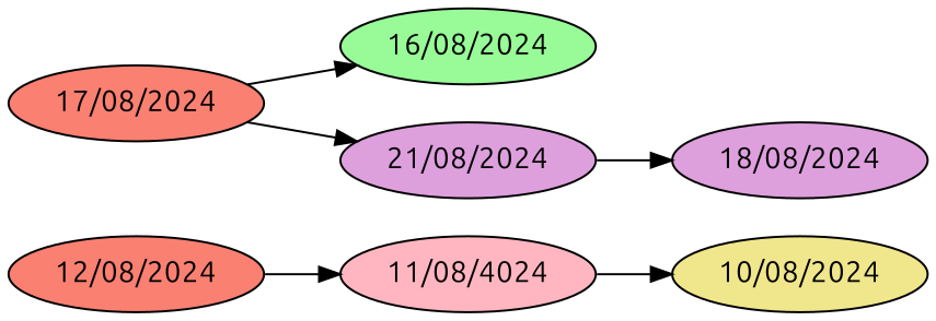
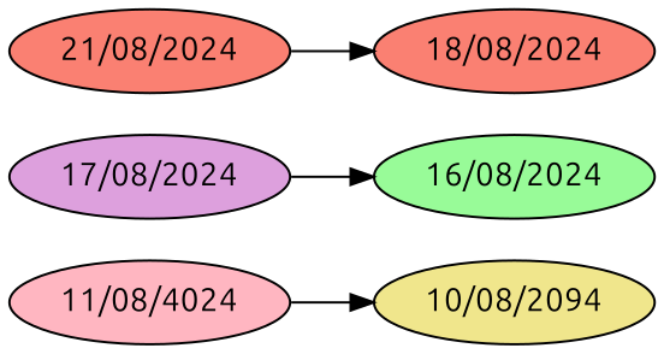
  digraph {
    fontname=Ubuntu
    rankdir=LR
    node [fillcolor=salmon fontname=Ubuntu style=filled]
    edge [fontname=Ubuntu]
-   n1 [label="12/08/2024"]
    n2 [fillcolor=lightpink label="11/08/4024"]
-   n3 [fillcolor=khaki label="10/08/2024"]
-   n4 [label="17/08/2024"]
+   n3 [fillcolor=khaki label="10/08/2094"]
+   n4 [fillcolor=plum label="17/08/2024"]
    n5 [fillcolor=palegreen label="16/08/2024"]
-   n6 [fillcolor=plum label="21/08/2024"]
-   n7 [fillcolor=plum label="18/08/2024"]
-   n1 -> n2
+   n6 [label="21/08/2024"]
+   n7 [label="18/08/2024"]
    n2 -> n3
    n4 -> n5
-   n4 -> n6
    n6 -> n7
  }
